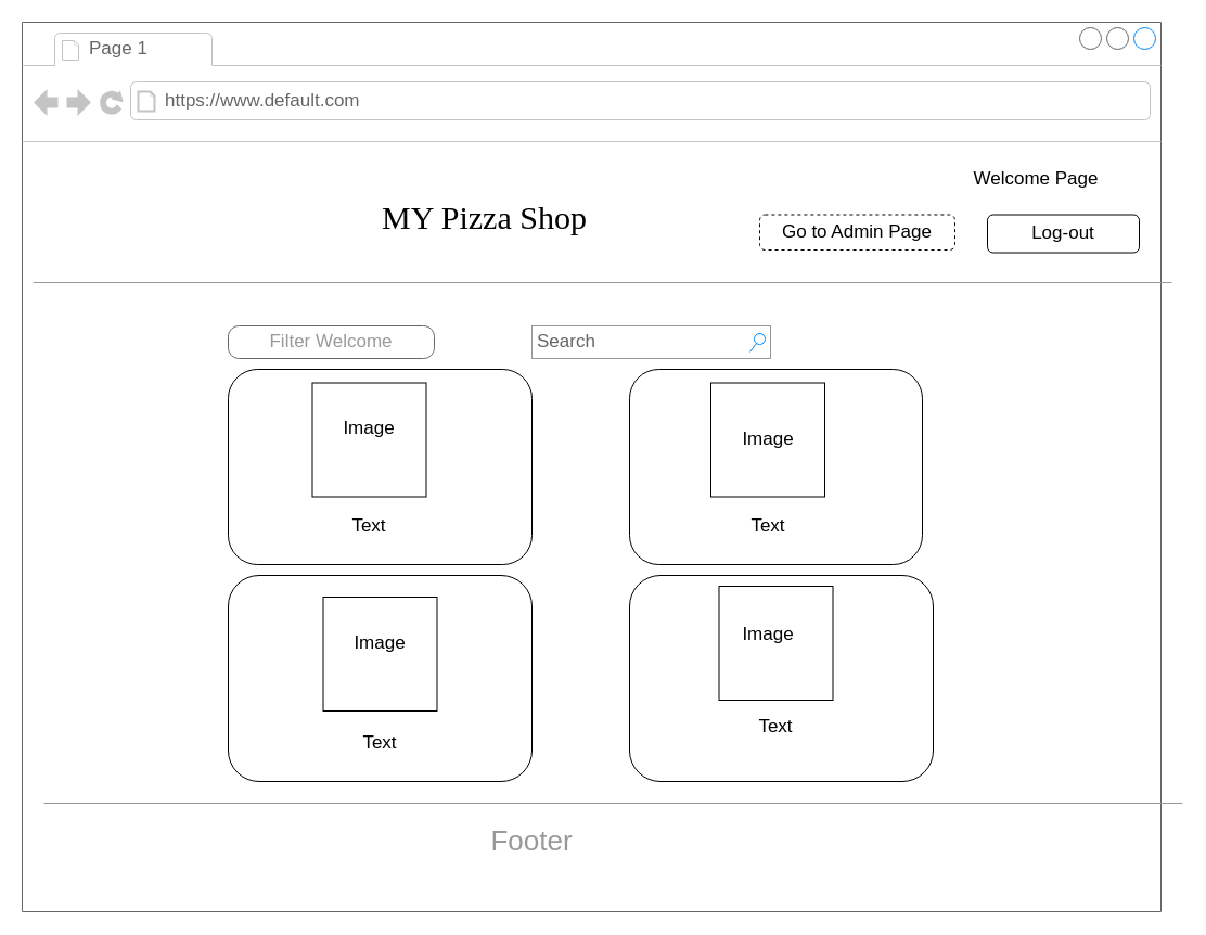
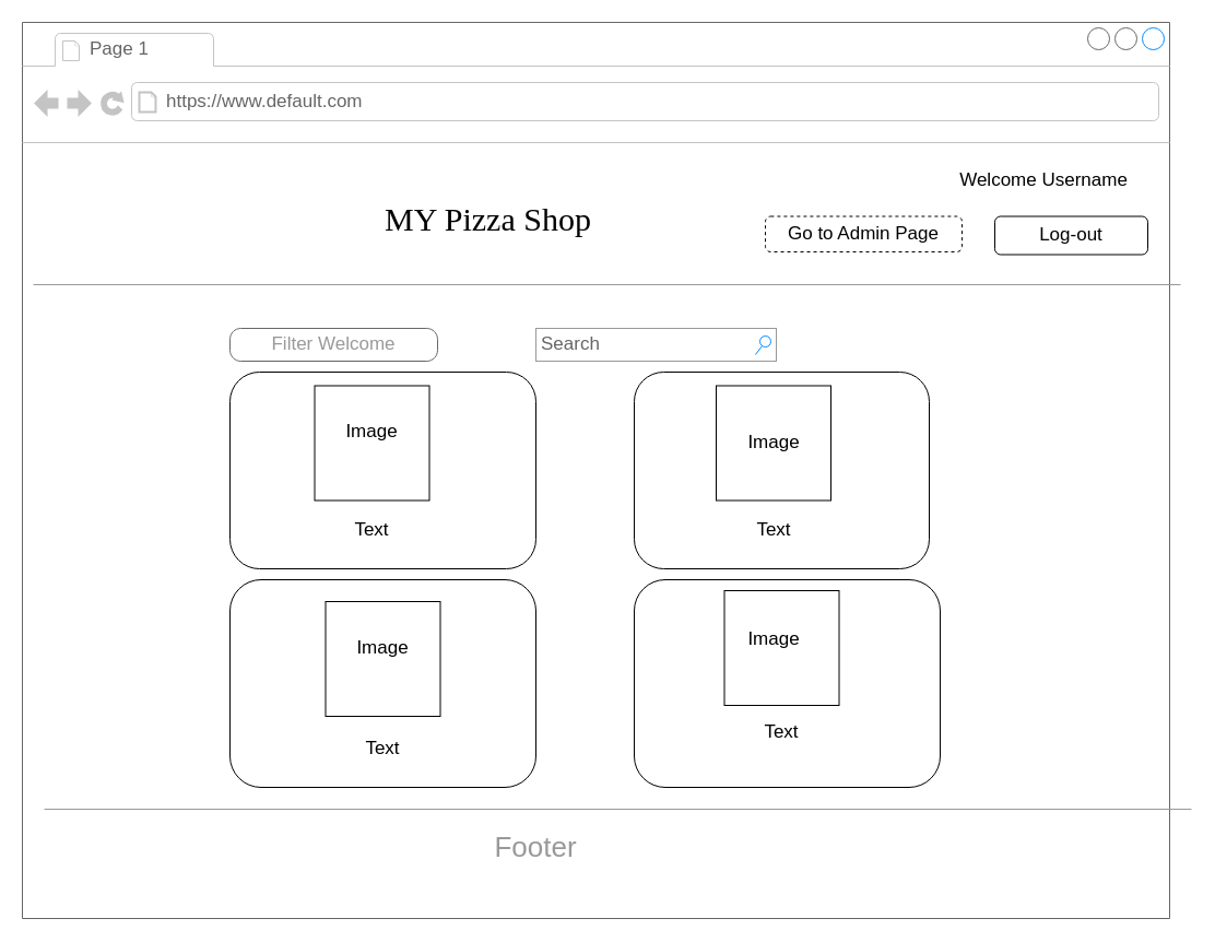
  <mxCell id="0" />
  <mxCell id="1" parent="0" />
  <mxCell id="2" value="" style="strokeWidth=1;shadow=0;dashed=0;align=center;html=1;shape=mxgraph.mockup.containers.browserWindow;rSize=0;strokeColor=#666666;mainText=,;recursiveResize=0;rounded=0;labelBackgroundColor=none;fontFamily=Verdana;fontSize=12" parent="1" vertex="1"><mxGeometry x="20" y="20" width="1050" height="820" as="geometry" /></mxCell>
  <mxCell id="3" value="Page 1" style="strokeWidth=1;shadow=0;dashed=0;align=center;html=1;shape=mxgraph.mockup.containers.anchor;fontSize=17;fontColor=#666666;align=left;" parent="2" vertex="1"><mxGeometry x="60" y="12" width="110" height="26" as="geometry" /></mxCell>
  <mxCell id="4" value="https://www.default.com" style="strokeWidth=1;shadow=0;dashed=0;align=center;html=1;shape=mxgraph.mockup.containers.anchor;rSize=0;fontSize=17;fontColor=#666666;align=left;" parent="2" vertex="1"><mxGeometry x="130" y="60" width="250" height="26" as="geometry" /></mxCell>
  <mxCell id="5" value="MY Pizza Shop" style="text;html=1;points=[];align=left;verticalAlign=top;spacingTop=-4;fontSize=30;fontFamily=Verdana" parent="2" vertex="1"><mxGeometry x="330" y="160" width="340" height="50" as="geometry" /></mxCell>
  <mxCell id="6" value="Search" style="strokeWidth=1;shadow=0;dashed=0;align=center;html=1;shape=mxgraph.mockup.forms.searchBox;strokeColor=#999999;mainText=;strokeColor2=#008cff;fontColor=#666666;fontSize=17;align=left;spacingLeft=3;rounded=0;labelBackgroundColor=none;" parent="2" vertex="1"><mxGeometry x="470" y="280" width="220" height="30" as="geometry" /></mxCell>
  <mxCell id="7" value="" style="verticalLabelPosition=bottom;shadow=0;dashed=0;align=center;html=1;verticalAlign=top;strokeWidth=1;shape=mxgraph.mockup.markup.line;strokeColor=#999999;rounded=0;labelBackgroundColor=none;fillColor=#ffffff;fontFamily=Verdana;fontSize=12;fontColor=#000000;" parent="2" vertex="1"><mxGeometry x="10" y="230" width="1050" height="20" as="geometry" /></mxCell>
  <mxCell id="8" value="Filter Welcome" style="strokeWidth=1;shadow=0;dashed=0;align=center;html=1;shape=mxgraph.mockup.buttons.button;strokeColor=#666666;mainText=;buttonStyle=round;fontSize=17;fontStyle=0;fillColor=none;whiteSpace=wrap;rounded=0;labelBackgroundColor=none;fontColor=#999999;" parent="2" vertex="1"><mxGeometry x="190" y="280" width="190" height="30" as="geometry" /></mxCell>
  <mxCell id="9" value="" style="verticalLabelPosition=bottom;shadow=0;dashed=0;align=center;html=1;verticalAlign=top;strokeWidth=1;shape=mxgraph.mockup.markup.line;strokeColor=#999999;rounded=0;labelBackgroundColor=none;fillColor=#ffffff;fontFamily=Verdana;fontSize=12;fontColor=#000000;" parent="2" vertex="1"><mxGeometry x="20" y="710" width="1050" height="20" as="geometry" /></mxCell>
  <mxCell id="10" value="Footer" style="text;html=1;strokeColor=none;fillColor=none;align=center;verticalAlign=middle;whiteSpace=wrap;rounded=0;fontColor=#999999;fontSize=26;" parent="2" vertex="1"><mxGeometry x="440" y="740" width="60" height="30" as="geometry" /></mxCell>
  <mxCell id="11" value="" style="rounded=1;whiteSpace=wrap;html=1;fontSize=26;fontColor=#999999;" vertex="1" parent="2"><mxGeometry x="190" y="320" width="280" height="180" as="geometry" /></mxCell>
  <mxCell id="12" value="" style="rounded=1;whiteSpace=wrap;html=1;fontSize=26;fontColor=#999999;" vertex="1" parent="2"><mxGeometry x="190" y="510" width="280" height="190" as="geometry" /></mxCell>
  <mxCell id="13" value="" style="rounded=1;whiteSpace=wrap;html=1;fontSize=26;fontColor=#999999;" vertex="1" parent="2"><mxGeometry x="560" y="510" width="280" height="190" as="geometry" /></mxCell>
  <mxCell id="14" value="" style="rounded=1;whiteSpace=wrap;html=1;fontSize=26;fontColor=#999999;" vertex="1" parent="2"><mxGeometry x="560" y="320" width="270" height="180" as="geometry" /></mxCell>
  <mxCell id="15" value="" style="whiteSpace=wrap;html=1;aspect=fixed;" vertex="1" parent="2"><mxGeometry x="267.5" y="332.5" width="105" height="105" as="geometry" /></mxCell>
  <mxCell id="16" value="" style="whiteSpace=wrap;html=1;aspect=fixed;" vertex="1" parent="2"><mxGeometry x="635" y="332.5" width="105" height="105" as="geometry" /></mxCell>
  <mxCell id="17" value="" style="whiteSpace=wrap;html=1;aspect=fixed;" vertex="1" parent="2"><mxGeometry x="277.5" y="530" width="105" height="105" as="geometry" /></mxCell>
  <mxCell id="18" value="" style="whiteSpace=wrap;html=1;aspect=fixed;" vertex="1" parent="2"><mxGeometry x="642.5" y="520" width="105" height="105" as="geometry" /></mxCell>
  <mxCell id="19" value="" style="rounded=1;whiteSpace=wrap;html=1;" vertex="1" parent="2"><mxGeometry x="890" y="177.5" width="140" height="35" as="geometry" /></mxCell>
  <mxCell id="20" value="Log-out" style="text;html=1;strokeColor=none;fillColor=none;align=center;verticalAlign=middle;whiteSpace=wrap;rounded=0;fontSize=17;" vertex="1" parent="2"><mxGeometry x="930" y="180" width="60" height="30" as="geometry" /></mxCell>
  <mxCell id="21" value="Image" style="text;html=1;strokeColor=none;fillColor=none;align=center;verticalAlign=middle;whiteSpace=wrap;rounded=0;fontSize=17;" vertex="1" parent="2"><mxGeometry x="290" y="360" width="60" height="30" as="geometry" /></mxCell>
  <mxCell id="22" value="Image" style="text;html=1;strokeColor=none;fillColor=none;align=center;verticalAlign=middle;whiteSpace=wrap;rounded=0;fontSize=17;" vertex="1" parent="2"><mxGeometry x="657.5" y="370" width="60" height="30" as="geometry" /></mxCell>
  <mxCell id="23" value="Image" style="text;html=1;strokeColor=none;fillColor=none;align=center;verticalAlign=middle;whiteSpace=wrap;rounded=0;fontSize=17;" vertex="1" parent="2"><mxGeometry x="300" y="557.5" width="60" height="30" as="geometry" /></mxCell>
  <mxCell id="24" value="Image" style="text;html=1;strokeColor=none;fillColor=none;align=center;verticalAlign=middle;whiteSpace=wrap;rounded=0;fontSize=17;" vertex="1" parent="2"><mxGeometry x="657.5" y="550" width="60" height="30" as="geometry" /></mxCell>
  <mxCell id="25" value="Text" style="text;html=1;strokeColor=none;fillColor=none;align=center;verticalAlign=middle;whiteSpace=wrap;rounded=0;fontSize=17;" vertex="1" parent="2"><mxGeometry x="290" y="450" width="60" height="30" as="geometry" /></mxCell>
  <mxCell id="26" value="Text" style="text;html=1;strokeColor=none;fillColor=none;align=center;verticalAlign=middle;whiteSpace=wrap;rounded=0;fontSize=17;" vertex="1" parent="2"><mxGeometry x="657.5" y="450" width="60" height="30" as="geometry" /></mxCell>
  <mxCell id="27" value="Text" style="text;html=1;strokeColor=none;fillColor=none;align=center;verticalAlign=middle;whiteSpace=wrap;rounded=0;fontSize=17;" vertex="1" parent="2"><mxGeometry x="300" y="650" width="60" height="30" as="geometry" /></mxCell>
  <mxCell id="28" value="Text" style="text;html=1;strokeColor=none;fillColor=none;align=center;verticalAlign=middle;whiteSpace=wrap;rounded=0;fontSize=17;" vertex="1" parent="2"><mxGeometry x="665" y="635" width="60" height="30" as="geometry" /></mxCell>
- <mxCell id="29" value="Welcome Page" style="text;html=1;strokeColor=none;fillColor=none;align=center;verticalAlign=middle;whiteSpace=wrap;rounded=0;fontSize=17;" vertex="1" parent="2"><mxGeometry x="840" y="130" width="190" height="30" as="geometry" /></mxCell>
+ <mxCell id="29" value="Welcome Username" style="text;html=1;strokeColor=none;fillColor=none;align=center;verticalAlign=middle;whiteSpace=wrap;rounded=0;fontSize=17;" vertex="1" parent="2"><mxGeometry x="840" y="130" width="190" height="30" as="geometry" /></mxCell>
  <mxCell id="30" value="Go to Admin Page" style="rounded=1;whiteSpace=wrap;html=1;fontSize=17;dashed=1;" vertex="1" parent="2"><mxGeometry x="680" y="177.5" width="180" height="32.5" as="geometry" /></mxCell>
